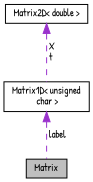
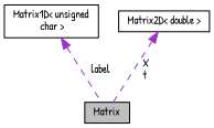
  digraph {
    fontname="Patrick Hand"
    node [color=black fillcolor=white fontname="Patrick Hand" fontsize=10 shape=record style=filled]
    edge [color=darkorchid3 dir=back fontname="Patrick Hand" fontsize=10 labelfontname=Helvetica labelfontsize=10 style=dashed]
    n1 [fillcolor=grey75 fontcolor=black height=0.2 label=Matrix width=0.4]
    n2 [height=0.2 label="Matrix1D\< unsigned\l char \>" width=0.4]
    n3 [height=0.2 label="Matrix2D\< double \>" width=0.4]
    n2 -> n1 [label=" label"]
-   n3 -> n2 [label=" X\nt"]
+   n3 -> n1 [label=" X\nt"]
  }
